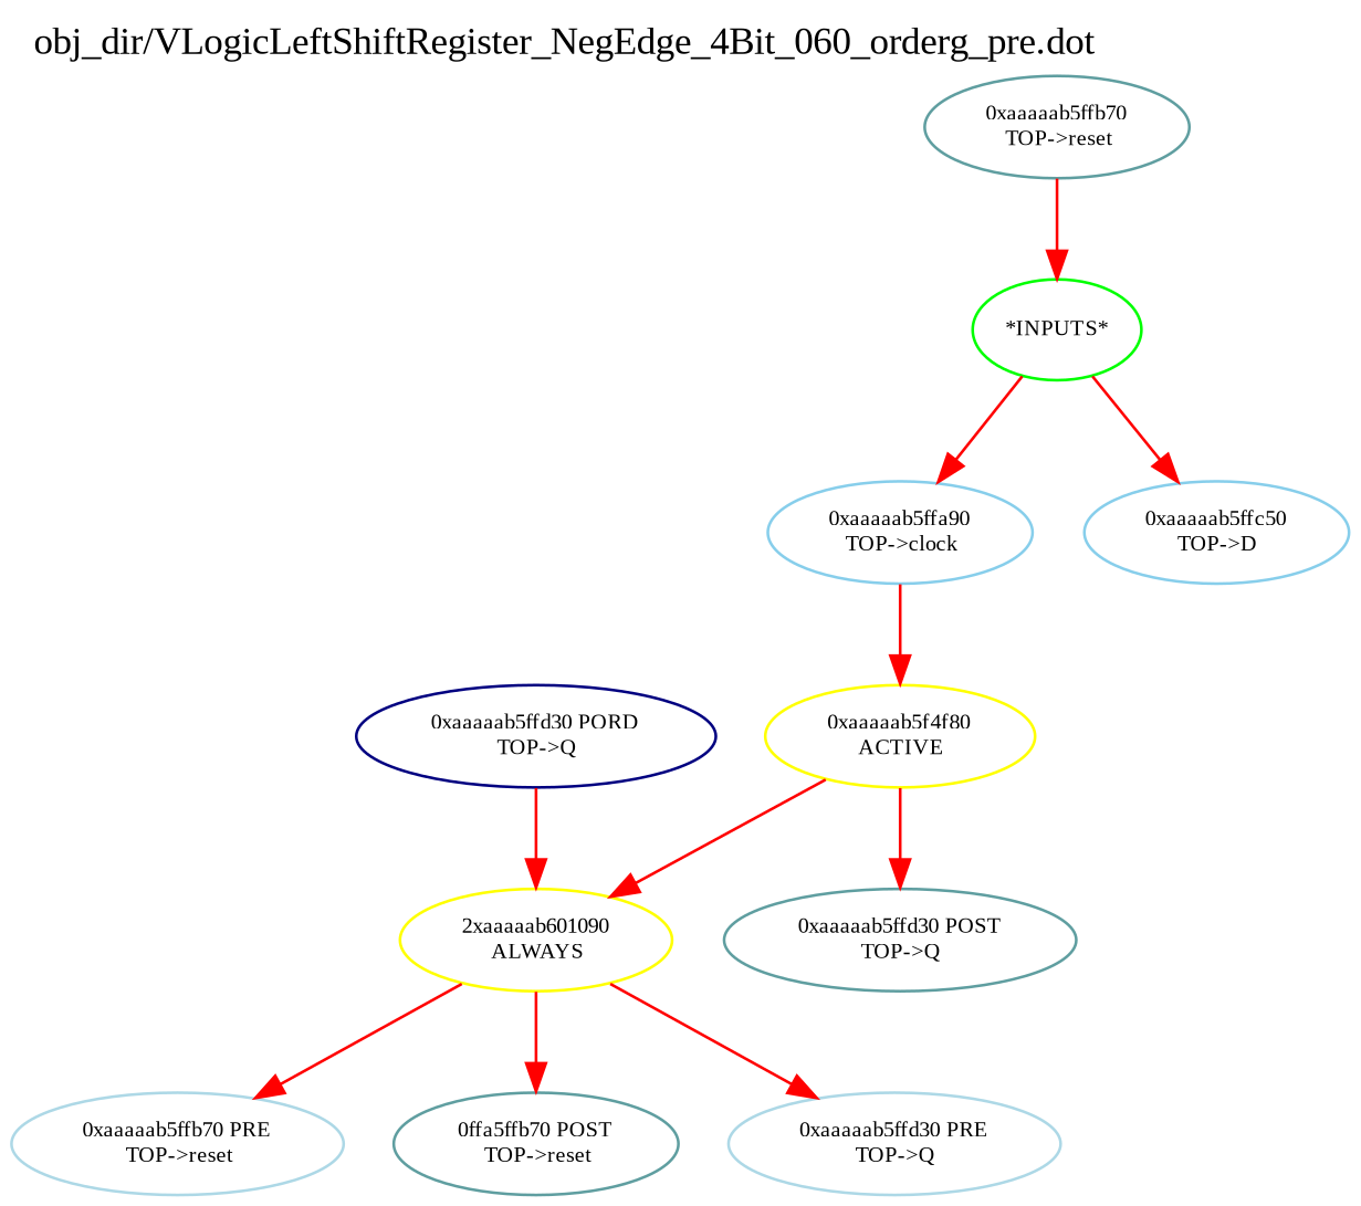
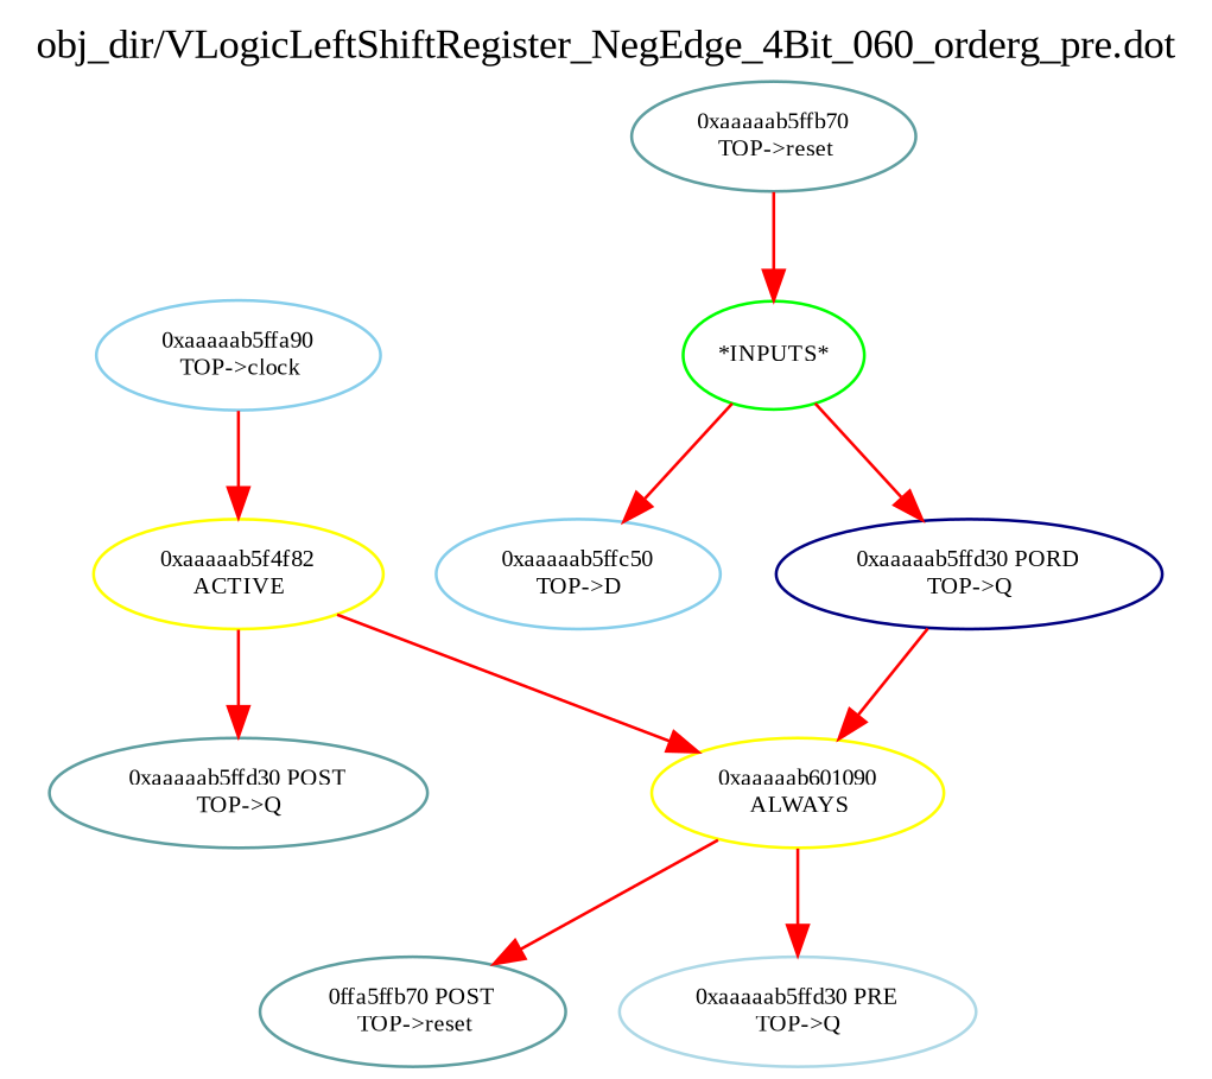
  digraph {
    fontname="Liberation Serif"
    label="obj_dir/VLogicLeftShiftRegister_NegEdge_4Bit_060_orderg_pre.dot"
    labeljust=l
    labelloc=t
    rankdir=TB
    node [color=CadetBlue fontname="Liberation Serif" fontsize=8]
    edge [color=red fontname="Liberation Serif" fontsize=8 weight=32]
    n1 [color=green label="*INPUTS*"]
    n2 [color=skyblue label="0xaaaaab5ffa90\n TOP->clock"]
    n3 [color=skyblue label="0xaaaaab5ffc50\n TOP->D"]
-   n4 [color=yellow label="0xaaaaab5f4f80\n ACTIVE"]
+   n4 [color=yellow label="0xaaaaab5f4f82\n ACTIVE"]
    n5 [label="0xaaaaab5ffb70\n TOP->reset"]
-   n6 [color=yellow label="2xaaaaab601090\n ALWAYS"]
+   n6 [color=yellow label="0xaaaaab601090\n ALWAYS"]
    n7 [label="0xaaaaab5ffd30 POST\n TOP->Q"]
-   n8 [color=lightblue label="0xaaaaab5ffb70 PRE\n TOP->reset"]
    n9 [label="0ffa5ffb70 POST\n TOP->reset"]
    n10 [color=lightblue label="0xaaaaab5ffd30 PRE\n TOP->Q"]
    n11 [color=NavyBlue label="0xaaaaab5ffd30 PORD\n TOP->Q"]
-   n1 -> n2 [weight=1]
+   n1 -> n11 [weight=1]
    n1 -> n3 [weight=1]
    n2 -> n4 [weight=8]
    n4 -> n6
    n4 -> n7 [weight=2]
    n5 -> n1 [weight=1]
-   n6 -> n8
    n6 -> n9 [weight=2]
    n6 -> n10
    n11 -> n6
  }
